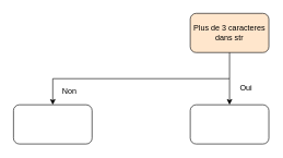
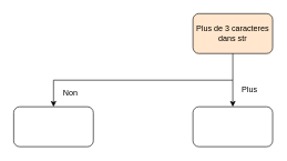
  <mxCell id="0" />
  <mxCell id="1" parent="0" />
  <mxCell id="2" value="Plus de 3 caracteres dans str" style="rounded=1;whiteSpace=wrap;html=1;fillColor=#ffe6cc;" parent="1" vertex="1"><mxGeometry x="290" y="20" width="120" height="60" as="geometry" /></mxCell>
  <mxCell id="3" value="" style="rounded=1;whiteSpace=wrap;html=1;" parent="1" vertex="1"><mxGeometry x="20" y="160" width="120" height="60" as="geometry" /></mxCell>
  <mxCell id="4" value="" style="endArrow=classic;html=1;rounded=0;exitX=0.5;exitY=1;exitDx=0;exitDy=0;" edge="1" parent="1" source="2"><mxGeometry width="50" height="50" relative="1" as="geometry"><mxPoint x="310" y="610" as="sourcePoint" /><mxPoint x="80" y="160" as="targetPoint" /><Array as="points"><mxPoint x="350" y="120" /><mxPoint x="80" y="120" /></Array></mxGeometry></mxCell>
  <mxCell id="5" value="" style="rounded=1;whiteSpace=wrap;html=1;" vertex="1" parent="1"><mxGeometry x="290" y="160" width="120" height="60" as="geometry" /></mxCell>
  <mxCell id="6" value="" style="endArrow=classic;html=1;rounded=0;" edge="1" parent="1"><mxGeometry width="50" height="50" relative="1" as="geometry"><mxPoint x="350" y="120" as="sourcePoint" /><mxPoint x="350" y="160" as="targetPoint" /></mxGeometry></mxCell>
  <mxCell id="7" value="Non" style="text;html=1;resizable=0;autosize=1;align=center;verticalAlign=middle;points=[];fillColor=none;strokeColor=none;rounded=0;" vertex="1" parent="1"><mxGeometry x="80" y="125" width="50" height="30" as="geometry" /></mxCell>
- <mxCell id="8" value="Oui" style="text;html=1;resizable=0;autosize=1;align=center;verticalAlign=middle;points=[];fillColor=none;strokeColor=none;rounded=0;" vertex="1" parent="1"><mxGeometry x="355" y="120" width="40" height="30" as="geometry" /></mxCell>
+ <mxCell id="8" value="Plus" style="text;html=1;resizable=0;autosize=1;align=center;verticalAlign=middle;points=[];fillColor=none;strokeColor=none;rounded=0;" vertex="1" parent="1"><mxGeometry x="355" y="120" width="40" height="30" as="geometry" /></mxCell>
